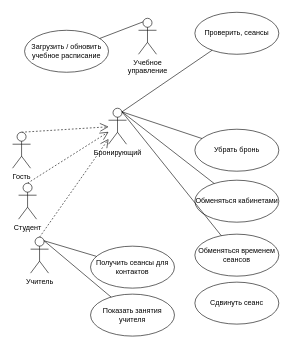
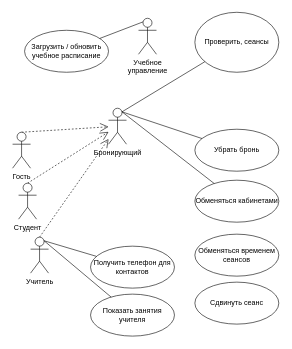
  <mxCell id="0" />
  <mxCell id="1" parent="0" />
  <mxCell id="2" value="" style="endArrow=open;endSize=12;dashed=1;html=1;rounded=0;exitX=0.5;exitY=0;exitDx=0;exitDy=0;exitPerimeter=0;" edge="1" parent="1" source="8" target="12"><mxGeometry width="160" relative="1" as="geometry"><mxPoint x="-10" y="320" as="sourcePoint" /><mxPoint x="150" y="320" as="targetPoint" /></mxGeometry></mxCell>
  <mxCell id="3" value="" style="endArrow=open;endSize=12;dashed=1;html=1;rounded=0;exitX=0.5;exitY=0;exitDx=0;exitDy=0;exitPerimeter=0;" edge="1" parent="1" source="9" target="12"><mxGeometry width="160" relative="1" as="geometry"><mxPoint x="-5" y="390" as="sourcePoint" /><mxPoint x="65" y="200" as="targetPoint" /></mxGeometry></mxCell>
- <mxCell id="4" value="Проверить, сеансы" style="ellipse;whiteSpace=wrap;html=1;" vertex="1" parent="1"><mxGeometry x="324" y="20" width="140" height="70" as="geometry" /></mxCell>
+ <mxCell id="4" value="Проверить, сеансы" style="ellipse;whiteSpace=wrap;html=1;" vertex="1" parent="1"><mxGeometry x="324" y="20" width="140" height="100" as="geometry" /></mxCell>
  <mxCell id="5" value="" style="endArrow=open;endSize=12;dashed=1;html=1;rounded=0;exitX=0.5;exitY=0;exitDx=0;exitDy=0;exitPerimeter=0;" edge="1" parent="1" source="7" target="12"><mxGeometry width="160" relative="1" as="geometry"><mxPoint x="110" y="430" as="sourcePoint" /><mxPoint x="270" y="430" as="targetPoint" /></mxGeometry></mxCell>
  <mxCell id="6" value="" style="endArrow=none;endFill=0;endSize=12;html=1;rounded=0;exitX=0.75;exitY=0.1;exitDx=0;exitDy=0;exitPerimeter=0;" edge="1" parent="1" source="12" target="4"><mxGeometry width="160" relative="1" as="geometry"><mxPoint x="222.5" y="266" as="sourcePoint" /><mxPoint x="406" y="284" as="targetPoint" /></mxGeometry></mxCell>
  <mxCell id="7" value="Учитель" style="shape=umlActor;verticalLabelPosition=bottom;verticalAlign=top;html=1;" vertex="1" parent="1"><mxGeometry x="50" y="395" width="30" height="60" as="geometry" /></mxCell>
  <mxCell id="8" value="Студент" style="shape=umlActor;verticalLabelPosition=bottom;verticalAlign=top;html=1;" vertex="1" parent="1"><mxGeometry x="30" y="305" width="30" height="60" as="geometry" /></mxCell>
  <mxCell id="9" value="Гость" style="shape=umlActor;verticalLabelPosition=bottom;verticalAlign=top;html=1;" vertex="1" parent="1"><mxGeometry x="20" y="220" width="30" height="60" as="geometry" /></mxCell>
  <mxCell id="10" value="Убрать бронь" style="ellipse;whiteSpace=wrap;html=1;" vertex="1" parent="1"><mxGeometry x="324" y="215" width="140" height="70" as="geometry" /></mxCell>
  <mxCell id="11" value="" style="endArrow=none;endFill=0;endSize=12;html=1;rounded=0;exitX=0.75;exitY=0.1;exitDx=0;exitDy=0;exitPerimeter=0;" edge="1" parent="1" source="12" target="10"><mxGeometry width="160" relative="1" as="geometry"><mxPoint x="213" y="196" as="sourcePoint" /><mxPoint x="315" y="258" as="targetPoint" /></mxGeometry></mxCell>
  <mxCell id="12" value="Бронирующий" style="shape=umlActor;verticalLabelPosition=bottom;verticalAlign=top;html=1;" vertex="1" parent="1"><mxGeometry x="180" y="180" width="30" height="60" as="geometry" /></mxCell>
  <mxCell id="13" value="Обменяться кабинетами" style="ellipse;whiteSpace=wrap;html=1;" vertex="1" parent="1"><mxGeometry x="324" y="300" width="140" height="70" as="geometry" /></mxCell>
  <mxCell id="14" value="Обменяться временем сеансов" style="ellipse;whiteSpace=wrap;html=1;" vertex="1" parent="1"><mxGeometry x="324" y="390" width="140" height="70" as="geometry" /></mxCell>
  <mxCell id="15" value="" style="endArrow=none;endFill=0;endSize=12;html=1;rounded=0;exitX=0.75;exitY=0.1;exitDx=0;exitDy=0;exitPerimeter=0;" edge="1" parent="1" source="12" target="13"><mxGeometry width="160" relative="1" as="geometry"><mxPoint x="213" y="196" as="sourcePoint" /><mxPoint x="325" y="295" as="targetPoint" /></mxGeometry></mxCell>
- <mxCell id="16" value="" style="endArrow=none;endFill=0;endSize=12;html=1;rounded=0;exitX=0.75;exitY=0.1;exitDx=0;exitDy=0;exitPerimeter=0;" edge="1" parent="1" source="12" target="14"><mxGeometry width="160" relative="1" as="geometry"><mxPoint x="223" y="206" as="sourcePoint" /><mxPoint x="335" y="305" as="targetPoint" /></mxGeometry></mxCell>
- <mxCell id="17" value="Получить сеансы для контактов" style="ellipse;whiteSpace=wrap;html=1;" vertex="1" parent="1"><mxGeometry x="150" y="410" width="140" height="70" as="geometry" /></mxCell>
+ <mxCell id="17" value="Получить телефон для контактов" style="ellipse;whiteSpace=wrap;html=1;" vertex="1" parent="1"><mxGeometry x="150" y="410" width="140" height="70" as="geometry" /></mxCell>
  <mxCell id="18" value="" style="endArrow=none;endFill=0;endSize=12;html=1;rounded=0;exitX=0.75;exitY=0.1;exitDx=0;exitDy=0;exitPerimeter=0;" edge="1" parent="1" source="7" target="17"><mxGeometry width="160" relative="1" as="geometry"><mxPoint x="80" y="280" as="sourcePoint" /><mxPoint x="245" y="487" as="targetPoint" /></mxGeometry></mxCell>
  <mxCell id="19" value="Сдвинуть сеанс" style="ellipse;whiteSpace=wrap;html=1;" vertex="1" parent="1"><mxGeometry x="324" y="470" width="140" height="70" as="geometry" /></mxCell>
  <mxCell id="20" value="Показать занятия учителя" style="ellipse;whiteSpace=wrap;html=1;" vertex="1" parent="1"><mxGeometry x="150" y="490" width="140" height="70" as="geometry" /></mxCell>
  <mxCell id="21" value="" style="endArrow=none;endFill=0;endSize=12;html=1;rounded=0;exitX=0.75;exitY=0.1;exitDx=0;exitDy=0;exitPerimeter=0;" edge="1" parent="1" source="7" target="20"><mxGeometry width="160" relative="1" as="geometry"><mxPoint x="82" y="411" as="sourcePoint" /><mxPoint x="170" y="437" as="targetPoint" /></mxGeometry></mxCell>
  <mxCell id="22" value="Загрузить / обновить учебное расписание" style="ellipse;whiteSpace=wrap;html=1;" vertex="1" parent="1"><mxGeometry x="40" y="50" width="140" height="70" as="geometry" /></mxCell>
  <mxCell id="23" value="Учебное&lt;br&gt;управление" style="shape=umlActor;verticalLabelPosition=bottom;verticalAlign=top;html=1;" vertex="1" parent="1"><mxGeometry x="230" y="30" width="30" height="60" as="geometry" /></mxCell>
  <mxCell id="24" value="" style="endArrow=none;endFill=0;endSize=12;html=1;rounded=0;exitX=0.25;exitY=0.1;exitDx=0;exitDy=0;exitPerimeter=0;" edge="1" parent="1" source="23" target="22"><mxGeometry width="160" relative="1" as="geometry"><mxPoint x="90" y="73" as="sourcePoint" /><mxPoint x="240" y="-30" as="targetPoint" /></mxGeometry></mxCell>
